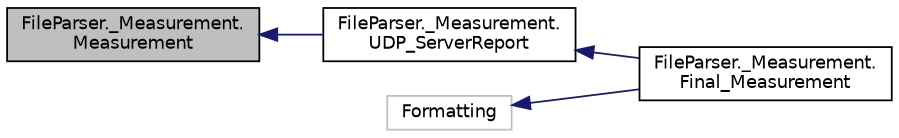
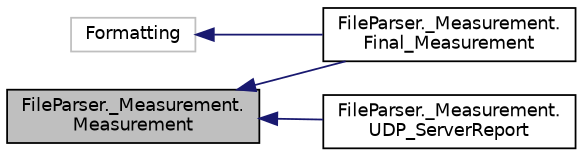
  digraph {
    rankdir=LR
    node [color=black fillcolor=white fontname=Helvetica fontsize=10 shape=record style=filled]
    edge [color=midnightblue dir=back fontname=Helvetica fontsize=10 labelfontname=Helvetica labelfontsize=10 style=solid]
    n1 [fillcolor=grey75 fontcolor=black height=0.2 label="FileParser._Measurement.\lMeasurement" width=0.4]
    n2 [height=0.2 label="FileParser._Measurement.\lFinal_Measurement" width=0.4]
    n3 [height=0.2 label="FileParser._Measurement.\lUDP_ServerReport" width=0.4]
    n4 [color=grey75 height=0.2 label=Formatting width=0.4]
-   n3 -> n2
+   n1 -> n2
    n1 -> n3
    n4 -> n2
  }
